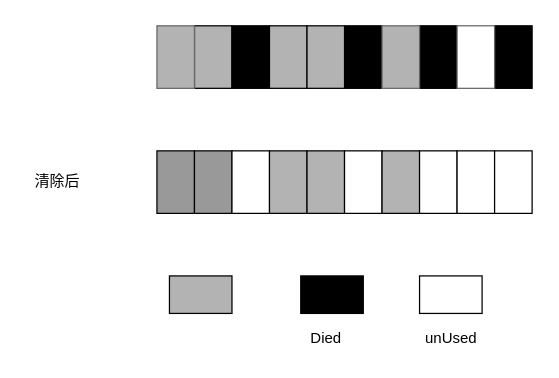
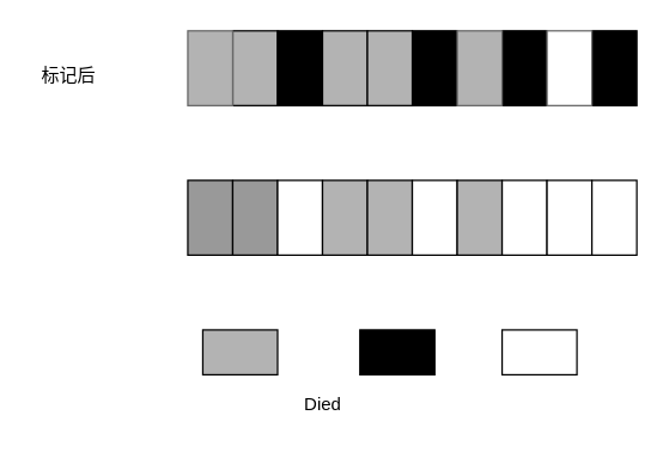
  <mxCell id="0" />
  <mxCell id="1" parent="0" />
  <mxCell id="2" value="" style="rounded=0;whiteSpace=wrap;html=1;fillColor=#B3B3B3;" vertex="1" parent="1"><mxGeometry x="155" y="20" width="30" height="50" as="geometry" /></mxCell>
  <mxCell id="3" value="" style="rounded=0;whiteSpace=wrap;html=1;fillColor=#000000;" vertex="1" parent="1"><mxGeometry x="185" y="20" width="30" height="50" as="geometry" /></mxCell>
  <mxCell id="4" value="" style="rounded=0;whiteSpace=wrap;html=1;fillColor=#000000;" vertex="1" parent="1"><mxGeometry x="275" y="20" width="30" height="50" as="geometry" /></mxCell>
  <mxCell id="5" value="" style="rounded=0;whiteSpace=wrap;html=1;fillColor=#000000;" vertex="1" parent="1"><mxGeometry x="335" y="20" width="30" height="50" as="geometry" /></mxCell>
  <mxCell id="6" value="" style="rounded=0;whiteSpace=wrap;html=1;fillColor=#000000;" vertex="1" parent="1"><mxGeometry x="395" y="20" width="30" height="50" as="geometry" /></mxCell>
  <mxCell id="7" value="" style="rounded=0;whiteSpace=wrap;html=1;fillColor=#999999;" vertex="1" parent="1"><mxGeometry x="125" y="120" width="30" height="50" as="geometry" /></mxCell>
  <mxCell id="8" value="" style="rounded=0;whiteSpace=wrap;html=1;fillColor=#999999;" vertex="1" parent="1"><mxGeometry x="155" y="120" width="30" height="50" as="geometry" /></mxCell>
  <mxCell id="9" value="" style="rounded=0;whiteSpace=wrap;html=1;" vertex="1" parent="1"><mxGeometry x="185" y="120" width="30" height="50" as="geometry" /></mxCell>
  <mxCell id="10" value="" style="rounded=0;whiteSpace=wrap;html=1;fillColor=#B3B3B3;" vertex="1" parent="1"><mxGeometry x="215" y="120" width="30" height="50" as="geometry" /></mxCell>
  <mxCell id="11" value="" style="rounded=0;whiteSpace=wrap;html=1;fillColor=#B3B3B3;" vertex="1" parent="1"><mxGeometry x="245" y="120" width="30" height="50" as="geometry" /></mxCell>
  <mxCell id="12" value="" style="rounded=0;whiteSpace=wrap;html=1;" vertex="1" parent="1"><mxGeometry x="275" y="120" width="30" height="50" as="geometry" /></mxCell>
  <mxCell id="13" value="" style="rounded=0;whiteSpace=wrap;html=1;fillColor=#B3B3B3;" vertex="1" parent="1"><mxGeometry x="305" y="120" width="30" height="50" as="geometry" /></mxCell>
  <mxCell id="14" value="" style="rounded=0;whiteSpace=wrap;html=1;" vertex="1" parent="1"><mxGeometry x="335" y="120" width="30" height="50" as="geometry" /></mxCell>
  <mxCell id="15" value="" style="rounded=0;whiteSpace=wrap;html=1;" vertex="1" parent="1"><mxGeometry x="365" y="120" width="30" height="50" as="geometry" /></mxCell>
  <mxCell id="16" value="" style="rounded=0;whiteSpace=wrap;html=1;" vertex="1" parent="1"><mxGeometry x="395" y="120" width="30" height="50" as="geometry" /></mxCell>
- <mxCell id="18" value="清除后" style="text;html=1;align=center;verticalAlign=middle;resizable=0;points=[];autosize=1;strokeColor=none;" vertex="1" parent="1"><mxGeometry x="20" y="135" width="50" height="20" as="geometry" /></mxCell>
+ <mxCell id="17" value="标记后" style="text;html=1;align=center;verticalAlign=middle;resizable=0;points=[];autosize=1;strokeColor=none;" vertex="1" parent="1"><mxGeometry x="20" y="40" width="50" height="20" as="geometry" /></mxCell>
  <mxCell id="19" value="" style="rounded=0;whiteSpace=wrap;html=1;strokeColor=#666666;fontColor=#333333;fillColor=#B3B3B3;" vertex="1" parent="1"><mxGeometry x="305" y="20" width="30" height="50" as="geometry" /></mxCell>
  <mxCell id="20" value="" style="rounded=0;whiteSpace=wrap;html=1;strokeColor=#666666;fontColor=#333333;fillColor=#FFFFFF;" vertex="1" parent="1"><mxGeometry x="365" y="20" width="30" height="50" as="geometry" /></mxCell>
  <mxCell id="21" value="" style="rounded=0;whiteSpace=wrap;html=1;strokeColor=#666666;fontColor=#333333;fillColor=#B3B3B3;" vertex="1" parent="1"><mxGeometry x="125" y="20" width="30" height="50" as="geometry" /></mxCell>
  <mxCell id="22" value="" style="rounded=0;whiteSpace=wrap;html=1;fillColor=#B3B3B3;" vertex="1" parent="1"><mxGeometry x="215" y="20" width="30" height="50" as="geometry" /></mxCell>
  <mxCell id="23" value="" style="rounded=0;whiteSpace=wrap;html=1;fillColor=#B3B3B3;" vertex="1" parent="1"><mxGeometry x="245" y="20" width="30" height="50" as="geometry" /></mxCell>
  <mxCell id="24" value="" style="rounded=0;whiteSpace=wrap;html=1;fillColor=#B3B3B3;rotation=90;" vertex="1" parent="1"><mxGeometry x="145" y="210" width="30" height="50" as="geometry" /></mxCell>
  <mxCell id="25" value="" style="rounded=0;whiteSpace=wrap;html=1;fillColor=#000000;rotation=90;" vertex="1" parent="1"><mxGeometry x="250" y="210" width="30" height="50" as="geometry" /></mxCell>
- <mxCell id="26" value="Died" style="text;html=1;align=center;verticalAlign=middle;resizable=0;points=[];autosize=1;strokeColor=none;" vertex="1" parent="1"><mxGeometry x="240" y="260" width="40" height="20" as="geometry" /></mxCell>
+ <mxCell id="26" value="Died" style="text;html=1;align=center;verticalAlign=middle;resizable=0;points=[];autosize=1;strokeColor=none;" vertex="1" parent="1"><mxGeometry x="195" y="260" width="40" height="20" as="geometry" /></mxCell>
  <mxCell id="27" value="" style="rounded=0;whiteSpace=wrap;html=1;rotation=90;" vertex="1" parent="1"><mxGeometry x="345" y="210" width="30" height="50" as="geometry" /></mxCell>
- <mxCell id="28" value="unUsed" style="text;html=1;align=center;verticalAlign=middle;resizable=0;points=[];autosize=1;strokeColor=none;" vertex="1" parent="1"><mxGeometry x="330" y="260" width="60" height="20" as="geometry" /></mxCell>
